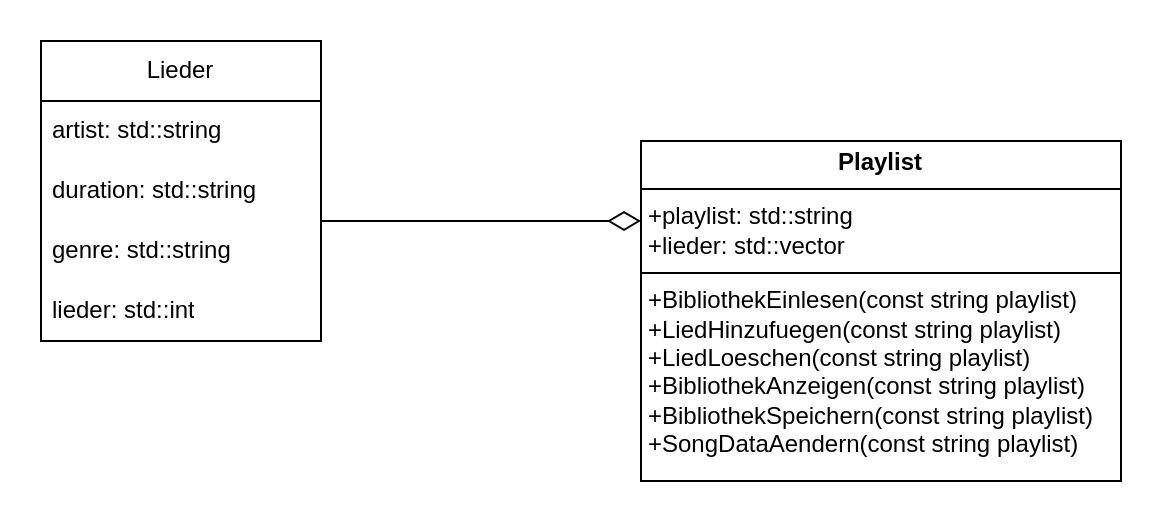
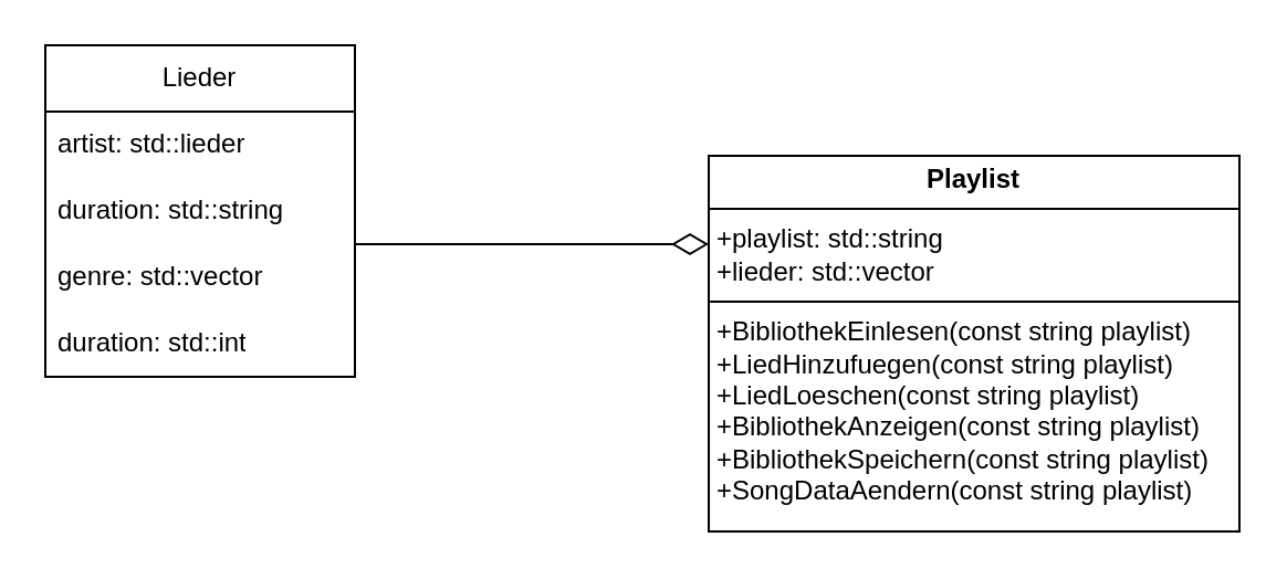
  <mxCell id="0" />
  <mxCell id="1" parent="0" />
  <mxCell id="2" value="Lieder" style="swimlane;fontStyle=0;childLayout=stackLayout;horizontal=1;startSize=30;horizontalStack=0;resizeParent=1;resizeParentMax=0;resizeLast=0;collapsible=1;marginBottom=0;whiteSpace=wrap;html=1;" vertex="1" parent="1"><mxGeometry x="20" y="20" width="140" height="150" as="geometry" /></mxCell>
- <mxCell id="3" value="artist: std::string" style="text;strokeColor=none;fillColor=none;align=left;verticalAlign=middle;spacingLeft=4;spacingRight=4;overflow=hidden;points=[[0,0.5],[1,0.5]];portConstraint=eastwest;rotatable=0;whiteSpace=wrap;html=1;" vertex="1" parent="2"><mxGeometry y="30" width="140" height="30" as="geometry" /></mxCell>
+ <mxCell id="3" value="artist: std::lieder" style="text;strokeColor=none;fillColor=none;align=left;verticalAlign=middle;spacingLeft=4;spacingRight=4;overflow=hidden;points=[[0,0.5],[1,0.5]];portConstraint=eastwest;rotatable=0;whiteSpace=wrap;html=1;" vertex="1" parent="2"><mxGeometry y="30" width="140" height="30" as="geometry" /></mxCell>
  <mxCell id="4" value="duration: std::string" style="text;strokeColor=none;fillColor=none;align=left;verticalAlign=middle;spacingLeft=4;spacingRight=4;overflow=hidden;points=[[0,0.5],[1,0.5]];portConstraint=eastwest;rotatable=0;whiteSpace=wrap;html=1;" vertex="1" parent="2"><mxGeometry y="60" width="140" height="30" as="geometry" /></mxCell>
- <mxCell id="5" value="genre: std::string" style="text;strokeColor=none;fillColor=none;align=left;verticalAlign=middle;spacingLeft=4;spacingRight=4;overflow=hidden;points=[[0,0.5],[1,0.5]];portConstraint=eastwest;rotatable=0;whiteSpace=wrap;html=1;" vertex="1" parent="2"><mxGeometry y="90" width="140" height="30" as="geometry" /></mxCell>
- <mxCell id="6" value="lieder: std::int" style="text;strokeColor=none;fillColor=none;align=left;verticalAlign=middle;spacingLeft=4;spacingRight=4;overflow=hidden;points=[[0,0.5],[1,0.5]];portConstraint=eastwest;rotatable=0;whiteSpace=wrap;html=1;" vertex="1" parent="2"><mxGeometry y="120" width="140" height="30" as="geometry" /></mxCell>
+ <mxCell id="5" value="genre: std::vector" style="text;strokeColor=none;fillColor=none;align=left;verticalAlign=middle;spacingLeft=4;spacingRight=4;overflow=hidden;points=[[0,0.5],[1,0.5]];portConstraint=eastwest;rotatable=0;whiteSpace=wrap;html=1;" vertex="1" parent="2"><mxGeometry y="90" width="140" height="30" as="geometry" /></mxCell>
+ <mxCell id="6" value="duration: std::int" style="text;strokeColor=none;fillColor=none;align=left;verticalAlign=middle;spacingLeft=4;spacingRight=4;overflow=hidden;points=[[0,0.5],[1,0.5]];portConstraint=eastwest;rotatable=0;whiteSpace=wrap;html=1;" vertex="1" parent="2"><mxGeometry y="120" width="140" height="30" as="geometry" /></mxCell>
  <mxCell id="7" value="&lt;p style=&quot;margin:0px;margin-top:4px;text-align:center;&quot;&gt;&lt;b&gt;Playlist&lt;/b&gt;&lt;/p&gt;&lt;hr size=&quot;1&quot; style=&quot;border-style:solid;&quot;&gt;&lt;p style=&quot;margin:0px;margin-left:4px;&quot;&gt;+playlist: std::string&lt;/p&gt;&lt;p style=&quot;margin:0px;margin-left:4px;&quot;&gt;+lieder: std::vector&lt;/p&gt;&lt;hr size=&quot;1&quot; style=&quot;border-style:solid;&quot;&gt;&lt;p style=&quot;margin:0px;margin-left:4px;&quot;&gt;+BibliothekEinlesen(const string playlist)&lt;/p&gt;&lt;p style=&quot;margin:0px;margin-left:4px;&quot;&gt;+LiedHinzufuegen(const string playlist)&lt;/p&gt;&lt;p style=&quot;margin:0px;margin-left:4px;&quot;&gt;+LiedLoeschen(const string playlist)&lt;/p&gt;&lt;p style=&quot;margin:0px;margin-left:4px;&quot;&gt;+BibliothekAnzeigen(const string playlist)&lt;/p&gt;&lt;p style=&quot;margin:0px;margin-left:4px;&quot;&gt;+BibliothekSpeichern(const string playlist)&lt;/p&gt;&lt;p style=&quot;margin:0px;margin-left:4px;&quot;&gt;+SongDataAendern(const string playlist)&lt;/p&gt;&lt;p style=&quot;margin:0px;margin-left:4px;&quot;&gt;&lt;br&gt;&lt;/p&gt;" style="verticalAlign=top;align=left;overflow=fill;html=1;whiteSpace=wrap;" vertex="1" parent="1"><mxGeometry x="320" y="70" width="240" height="170" as="geometry" /></mxCell>
  <mxCell id="8" value="" style="endArrow=none;html=1;endSize=12;startArrow=diamondThin;startSize=14;startFill=0;edgeStyle=orthogonalEdgeStyle;align=left;verticalAlign=bottom;rounded=0;endFill=0;" edge="1" parent="1"><mxGeometry x="-1" y="3" relative="1" as="geometry"><mxPoint x="320" y="110" as="sourcePoint" /><mxPoint x="160" y="110" as="targetPoint" /></mxGeometry></mxCell>
